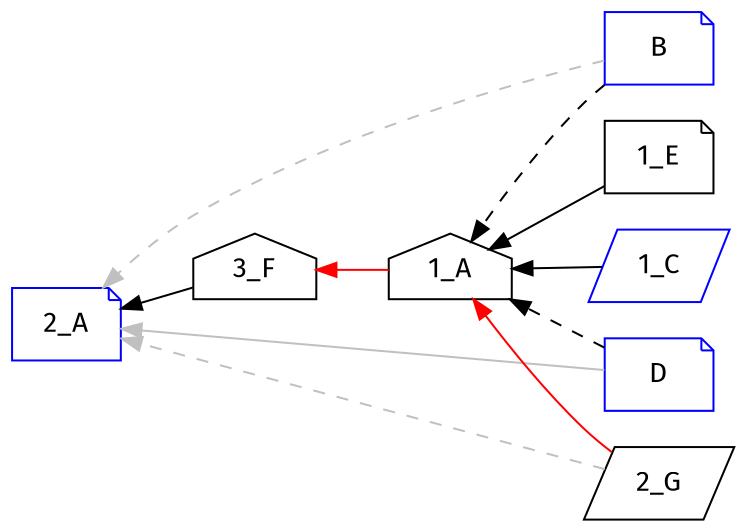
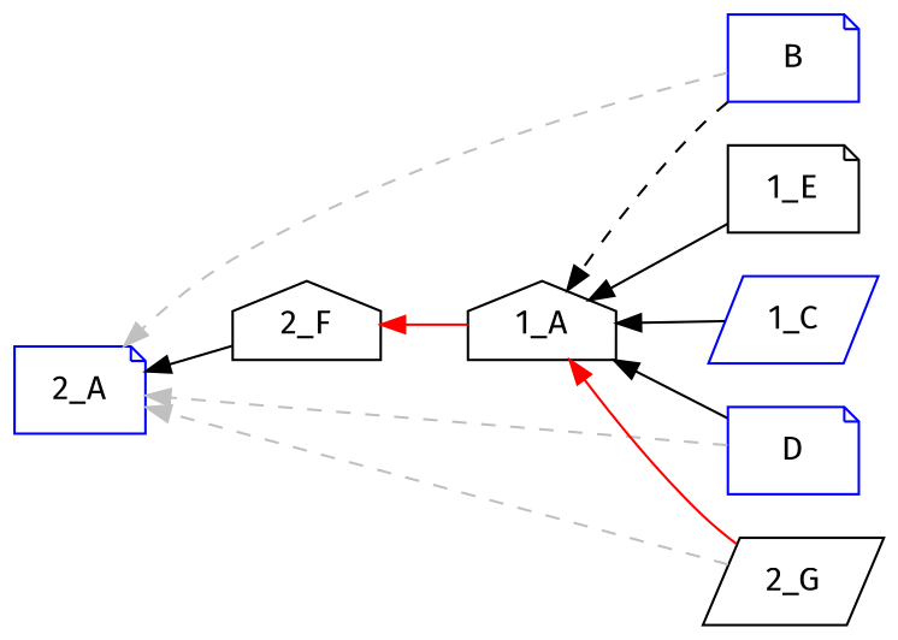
  digraph {
    fontname="Fira Sans"
    rankdir=RL
    node [fontname="Fira Sans" shape=note]
    edge [color=black fontname="Fira Sans" style=filled]
    B [color=blue]
    "1_A" [shape=house]
    "2_A" [color=blue]
-   "2_F" [shape=house label="3_F"]
+   "2_F" [shape=house]
    D [color=blue]
    "1_C" [color=blue shape=parallelogram]
    "1_E"
    "2_G" [shape=parallelogram]
    B -> "1_A" [style=dashed]
    B -> "2_A" [color=grey style=dashed]
    "1_A" -> "2_F" [color=red]
    "2_F" -> "2_A"
-   D -> "1_A" [style=dashed]
-   D -> "2_A" [color=grey]
+   D -> "1_A"
+   D -> "2_A" [color=grey style=dashed]
    "1_C" -> "1_A"
    "1_E" -> "1_A"
    "2_G" -> "1_A" [color=red]
    "2_G" -> "2_A" [color=grey style=dashed]
  }
